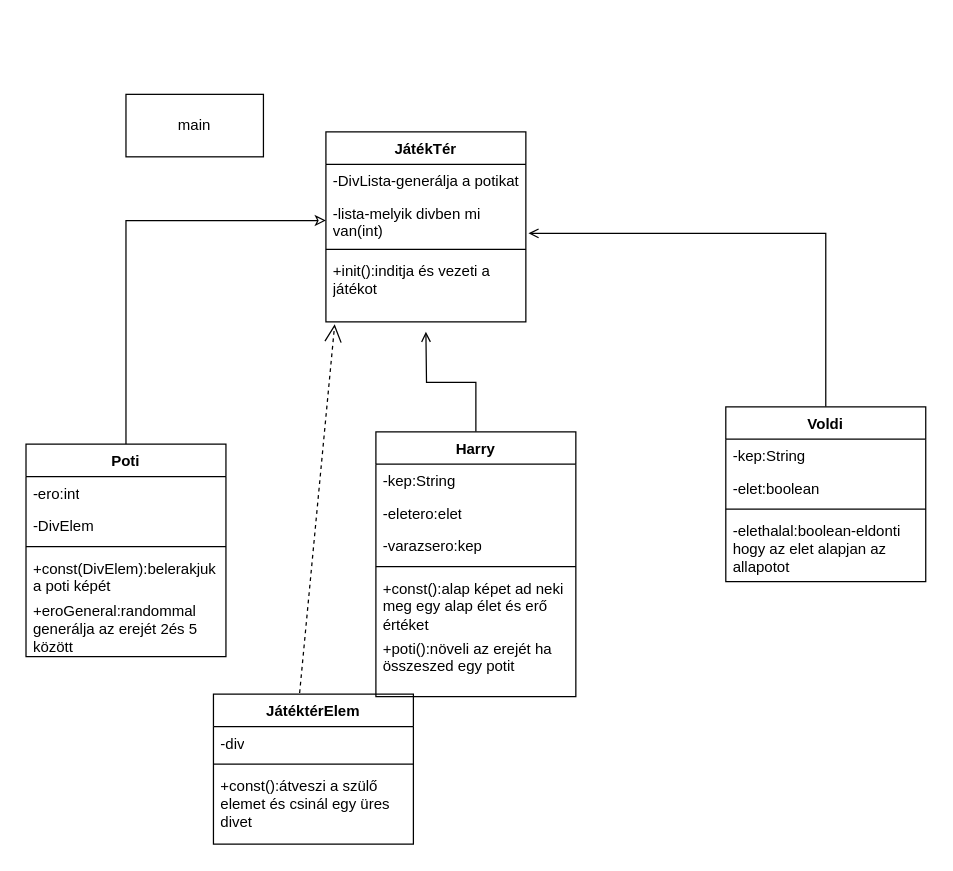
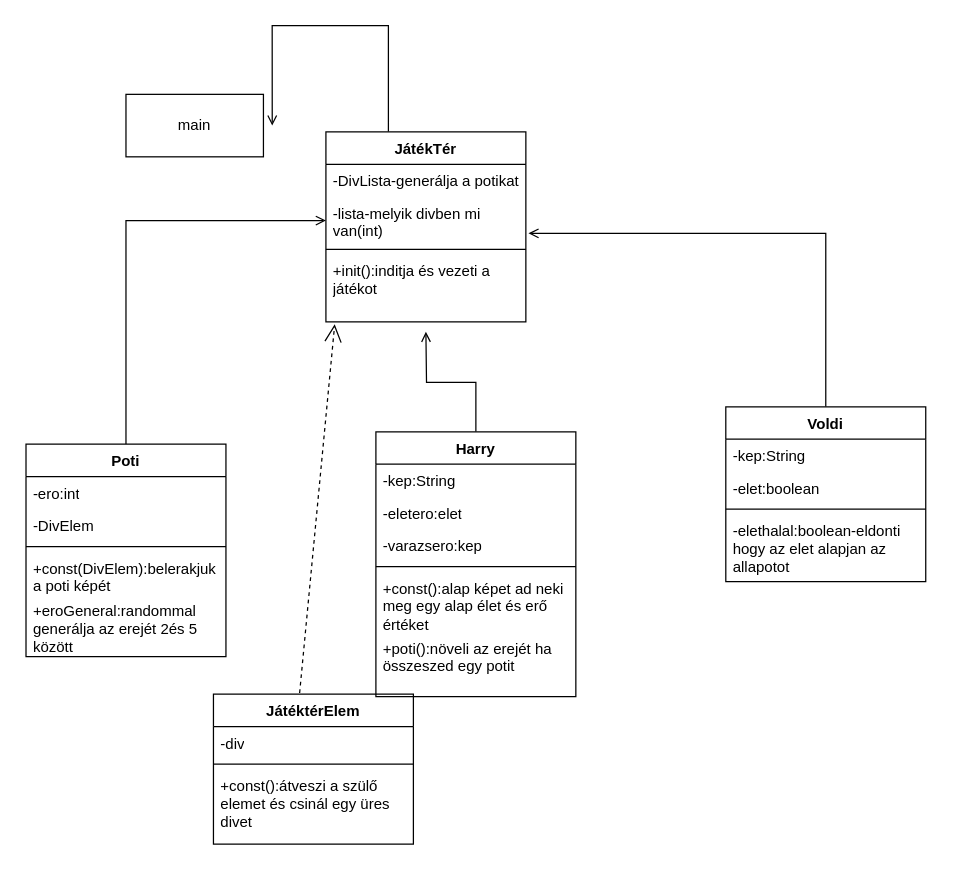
  <mxCell id="0" />
  <mxCell id="1" parent="0" />
+ <mxCell id="2" style="edgeStyle=orthogonalEdgeStyle;rounded=0;orthogonalLoop=1;jettySize=auto;html=1;entryX=1.064;entryY=0.5;entryDx=0;entryDy=0;entryPerimeter=0;endArrow=open;endFill=0;" parent="1" source="3" target="34" edge="1"><mxGeometry relative="1" as="geometry"><Array as="points"><mxPoint x="310" y="20" /></Array></mxGeometry></mxCell>
  <mxCell id="3" value="JátékTér" style="swimlane;fontStyle=1;align=center;verticalAlign=top;childLayout=stackLayout;horizontal=1;startSize=26;horizontalStack=0;resizeParent=1;resizeParentMax=0;resizeLast=0;collapsible=1;marginBottom=0;whiteSpace=wrap;html=1;" parent="1" vertex="1"><mxGeometry x="260" y="105" width="160" height="152" as="geometry" /></mxCell>
  <mxCell id="4" value="-DivLista-generálja a potikat" style="text;strokeColor=none;fillColor=none;align=left;verticalAlign=top;spacingLeft=4;spacingRight=4;overflow=hidden;rotatable=0;points=[[0,0.5],[1,0.5]];portConstraint=eastwest;whiteSpace=wrap;html=1;" parent="3" vertex="1"><mxGeometry y="26" width="160" height="26" as="geometry" /></mxCell>
  <mxCell id="5" value="-lista-melyik divben mi van(int)&lt;br&gt;" style="text;strokeColor=none;fillColor=none;align=left;verticalAlign=top;spacingLeft=4;spacingRight=4;overflow=hidden;rotatable=0;points=[[0,0.5],[1,0.5]];portConstraint=eastwest;whiteSpace=wrap;html=1;" parent="3" vertex="1"><mxGeometry y="52" width="160" height="38" as="geometry" /></mxCell>
  <mxCell id="6" value="" style="line;strokeWidth=1;fillColor=none;align=left;verticalAlign=middle;spacingTop=-1;spacingLeft=3;spacingRight=3;rotatable=0;labelPosition=right;points=[];portConstraint=eastwest;strokeColor=inherit;" parent="3" vertex="1"><mxGeometry y="90" width="160" height="8" as="geometry" /></mxCell>
  <mxCell id="7" value="+init():inditja és vezeti a játékot&lt;br&gt;" style="text;strokeColor=none;fillColor=none;align=left;verticalAlign=top;spacingLeft=4;spacingRight=4;overflow=hidden;rotatable=0;points=[[0,0.5],[1,0.5]];portConstraint=eastwest;whiteSpace=wrap;html=1;" parent="3" vertex="1"><mxGeometry y="98" width="160" height="54" as="geometry" /></mxCell>
  <mxCell id="8" style="edgeStyle=orthogonalEdgeStyle;rounded=0;orthogonalLoop=1;jettySize=auto;html=1;entryX=1.013;entryY=0.769;entryDx=0;entryDy=0;entryPerimeter=0;endArrow=open;endFill=0;" parent="1" source="9" target="5" edge="1"><mxGeometry relative="1" as="geometry" /></mxCell>
  <mxCell id="9" value="Voldi" style="swimlane;fontStyle=1;align=center;verticalAlign=top;childLayout=stackLayout;horizontal=1;startSize=26;horizontalStack=0;resizeParent=1;resizeParentMax=0;resizeLast=0;collapsible=1;marginBottom=0;whiteSpace=wrap;html=1;" parent="1" vertex="1"><mxGeometry x="580" y="325" width="160" height="140" as="geometry" /></mxCell>
  <mxCell id="10" value="-kep:String" style="text;strokeColor=none;fillColor=none;align=left;verticalAlign=top;spacingLeft=4;spacingRight=4;overflow=hidden;rotatable=0;points=[[0,0.5],[1,0.5]];portConstraint=eastwest;whiteSpace=wrap;html=1;" parent="9" vertex="1"><mxGeometry y="26" width="160" height="26" as="geometry" /></mxCell>
  <mxCell id="11" value="-elet:boolean" style="text;strokeColor=none;fillColor=none;align=left;verticalAlign=top;spacingLeft=4;spacingRight=4;overflow=hidden;rotatable=0;points=[[0,0.5],[1,0.5]];portConstraint=eastwest;whiteSpace=wrap;html=1;" parent="9" vertex="1"><mxGeometry y="52" width="160" height="26" as="geometry" /></mxCell>
  <mxCell id="12" value="" style="line;strokeWidth=1;fillColor=none;align=left;verticalAlign=middle;spacingTop=-1;spacingLeft=3;spacingRight=3;rotatable=0;labelPosition=right;points=[];portConstraint=eastwest;strokeColor=inherit;" parent="9" vertex="1"><mxGeometry y="78" width="160" height="8" as="geometry" /></mxCell>
  <mxCell id="13" value="-elethalal:boolean-eldonti hogy az elet alapjan az allapotot" style="text;strokeColor=none;fillColor=none;align=left;verticalAlign=top;spacingLeft=4;spacingRight=4;overflow=hidden;rotatable=0;points=[[0,0.5],[1,0.5]];portConstraint=eastwest;whiteSpace=wrap;html=1;" parent="9" vertex="1"><mxGeometry y="86" width="160" height="54" as="geometry" /></mxCell>
- <mxCell id="14" style="edgeStyle=orthogonalEdgeStyle;rounded=0;orthogonalLoop=1;jettySize=auto;html=1;entryX=0;entryY=0.5;entryDx=0;entryDy=0;endArrow=classic;endFill=0;" parent="1" source="15" target="5" edge="1"><mxGeometry relative="1" as="geometry" /></mxCell>
+ <mxCell id="14" style="edgeStyle=orthogonalEdgeStyle;rounded=0;orthogonalLoop=1;jettySize=auto;html=1;entryX=0;entryY=0.5;entryDx=0;entryDy=0;endArrow=open;endFill=0;" parent="1" source="15" target="5" edge="1"><mxGeometry relative="1" as="geometry" /></mxCell>
  <mxCell id="15" value="Poti" style="swimlane;fontStyle=1;align=center;verticalAlign=top;childLayout=stackLayout;horizontal=1;startSize=26;horizontalStack=0;resizeParent=1;resizeParentMax=0;resizeLast=0;collapsible=1;marginBottom=0;whiteSpace=wrap;html=1;" parent="1" vertex="1"><mxGeometry x="20" y="355" width="160" height="170" as="geometry" /></mxCell>
  <mxCell id="16" value="-ero:int" style="text;strokeColor=none;fillColor=none;align=left;verticalAlign=top;spacingLeft=4;spacingRight=4;overflow=hidden;rotatable=0;points=[[0,0.5],[1,0.5]];portConstraint=eastwest;whiteSpace=wrap;html=1;" parent="15" vertex="1"><mxGeometry y="26" width="160" height="26" as="geometry" /></mxCell>
  <mxCell id="17" value="-DivElem" style="text;strokeColor=none;fillColor=none;align=left;verticalAlign=top;spacingLeft=4;spacingRight=4;overflow=hidden;rotatable=0;points=[[0,0.5],[1,0.5]];portConstraint=eastwest;whiteSpace=wrap;html=1;" parent="15" vertex="1"><mxGeometry y="52" width="160" height="26" as="geometry" /></mxCell>
  <mxCell id="18" value="" style="line;strokeWidth=1;fillColor=none;align=left;verticalAlign=middle;spacingTop=-1;spacingLeft=3;spacingRight=3;rotatable=0;labelPosition=right;points=[];portConstraint=eastwest;strokeColor=inherit;" parent="15" vertex="1"><mxGeometry y="78" width="160" height="8" as="geometry" /></mxCell>
  <mxCell id="19" value="+const(DivElem):belerakjuk a poti képét" style="text;strokeColor=none;fillColor=none;align=left;verticalAlign=top;spacingLeft=4;spacingRight=4;overflow=hidden;rotatable=0;points=[[0,0.5],[1,0.5]];portConstraint=eastwest;whiteSpace=wrap;html=1;" parent="15" vertex="1"><mxGeometry y="86" width="160" height="34" as="geometry" /></mxCell>
  <mxCell id="20" value="+eroGeneral:randommal generálja az erejét 2és 5 között" style="text;strokeColor=none;fillColor=none;align=left;verticalAlign=top;spacingLeft=4;spacingRight=4;overflow=hidden;rotatable=0;points=[[0,0.5],[1,0.5]];portConstraint=eastwest;whiteSpace=wrap;html=1;" parent="15" vertex="1"><mxGeometry y="120" width="160" height="50" as="geometry" /></mxCell>
  <mxCell id="21" value="JátéktérElem" style="swimlane;fontStyle=1;align=center;verticalAlign=top;childLayout=stackLayout;horizontal=1;startSize=26;horizontalStack=0;resizeParent=1;resizeParentMax=0;resizeLast=0;collapsible=1;marginBottom=0;whiteSpace=wrap;html=1;" parent="1" vertex="1"><mxGeometry x="170" y="555" width="160" height="120" as="geometry" /></mxCell>
  <mxCell id="22" value="-div" style="text;strokeColor=none;fillColor=none;align=left;verticalAlign=top;spacingLeft=4;spacingRight=4;overflow=hidden;rotatable=0;points=[[0,0.5],[1,0.5]];portConstraint=eastwest;whiteSpace=wrap;html=1;" parent="21" vertex="1"><mxGeometry y="26" width="160" height="26" as="geometry" /></mxCell>
  <mxCell id="23" value="" style="line;strokeWidth=1;fillColor=none;align=left;verticalAlign=middle;spacingTop=-1;spacingLeft=3;spacingRight=3;rotatable=0;labelPosition=right;points=[];portConstraint=eastwest;strokeColor=inherit;" parent="21" vertex="1"><mxGeometry y="52" width="160" height="8" as="geometry" /></mxCell>
  <mxCell id="24" value="+const():átveszi a szülő elemet és csinál egy üres divet" style="text;strokeColor=none;fillColor=none;align=left;verticalAlign=top;spacingLeft=4;spacingRight=4;overflow=hidden;rotatable=0;points=[[0,0.5],[1,0.5]];portConstraint=eastwest;whiteSpace=wrap;html=1;" parent="21" vertex="1"><mxGeometry y="60" width="160" height="60" as="geometry" /></mxCell>
  <mxCell id="25" value="" style="endArrow=open;endFill=1;endSize=12;html=1;rounded=0;exitX=0.431;exitY=-0.008;exitDx=0;exitDy=0;exitPerimeter=0;entryX=0.044;entryY=1.037;entryDx=0;entryDy=0;entryPerimeter=0;dashed=1;" parent="1" source="21" target="7" edge="1"><mxGeometry width="160" relative="1" as="geometry"><mxPoint x="240" y="385" as="sourcePoint" /><mxPoint x="250" y="315" as="targetPoint" /></mxGeometry></mxCell>
  <mxCell id="26" style="edgeStyle=orthogonalEdgeStyle;rounded=0;orthogonalLoop=1;jettySize=auto;html=1;endArrow=open;endFill=0;" parent="1" source="27" edge="1"><mxGeometry relative="1" as="geometry"><mxPoint x="340" y="265" as="targetPoint" /></mxGeometry></mxCell>
  <mxCell id="27" value="Harry" style="swimlane;fontStyle=1;align=center;verticalAlign=top;childLayout=stackLayout;horizontal=1;startSize=26;horizontalStack=0;resizeParent=1;resizeParentMax=0;resizeLast=0;collapsible=1;marginBottom=0;whiteSpace=wrap;html=1;" parent="1" vertex="1"><mxGeometry x="300" y="345" width="160" height="212" as="geometry" /></mxCell>
  <mxCell id="28" value="-kep:String" style="text;strokeColor=none;fillColor=none;align=left;verticalAlign=top;spacingLeft=4;spacingRight=4;overflow=hidden;rotatable=0;points=[[0,0.5],[1,0.5]];portConstraint=eastwest;whiteSpace=wrap;html=1;" parent="27" vertex="1"><mxGeometry y="26" width="160" height="26" as="geometry" /></mxCell>
  <mxCell id="29" value="-eletero:elet" style="text;strokeColor=none;fillColor=none;align=left;verticalAlign=top;spacingLeft=4;spacingRight=4;overflow=hidden;rotatable=0;points=[[0,0.5],[1,0.5]];portConstraint=eastwest;whiteSpace=wrap;html=1;" parent="27" vertex="1"><mxGeometry y="52" width="160" height="26" as="geometry" /></mxCell>
  <mxCell id="30" value="-varazsero:kep" style="text;strokeColor=none;fillColor=none;align=left;verticalAlign=top;spacingLeft=4;spacingRight=4;overflow=hidden;rotatable=0;points=[[0,0.5],[1,0.5]];portConstraint=eastwest;whiteSpace=wrap;html=1;" parent="27" vertex="1"><mxGeometry y="78" width="160" height="26" as="geometry" /></mxCell>
  <mxCell id="31" value="" style="line;strokeWidth=1;fillColor=none;align=left;verticalAlign=middle;spacingTop=-1;spacingLeft=3;spacingRight=3;rotatable=0;labelPosition=right;points=[];portConstraint=eastwest;strokeColor=inherit;" parent="27" vertex="1"><mxGeometry y="104" width="160" height="8" as="geometry" /></mxCell>
  <mxCell id="32" value="+const():alap képet ad neki meg egy alap élet és erő értéket" style="text;strokeColor=none;fillColor=none;align=left;verticalAlign=top;spacingLeft=4;spacingRight=4;overflow=hidden;rotatable=0;points=[[0,0.5],[1,0.5]];portConstraint=eastwest;whiteSpace=wrap;html=1;" parent="27" vertex="1"><mxGeometry y="112" width="160" height="48" as="geometry" /></mxCell>
  <mxCell id="33" value="+poti():növeli az erejét ha összeszed egy potit" style="text;strokeColor=none;fillColor=none;align=left;verticalAlign=top;spacingLeft=4;spacingRight=4;overflow=hidden;rotatable=0;points=[[0,0.5],[1,0.5]];portConstraint=eastwest;whiteSpace=wrap;html=1;" parent="27" vertex="1"><mxGeometry y="160" width="160" height="52" as="geometry" /></mxCell>
  <mxCell id="34" value="main" style="html=1;whiteSpace=wrap;" parent="1" vertex="1"><mxGeometry x="100" y="75" width="110" height="50" as="geometry" /></mxCell>
